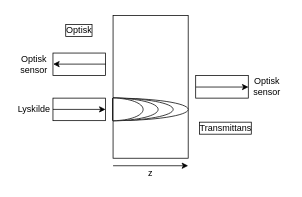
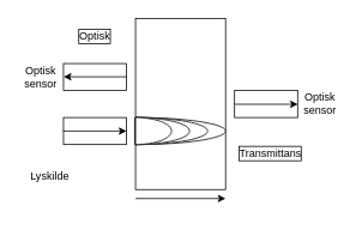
  <mxCell id="0" />
  <mxCell id="1" parent="0" />
  <mxCell id="2" value="" style="rounded=0;whiteSpace=wrap;html=1;" vertex="1" parent="1"><mxGeometry x="150" y="20" width="100" height="190" as="geometry" /></mxCell>
  <mxCell id="3" value="" style="rounded=0;whiteSpace=wrap;html=1;" vertex="1" parent="1"><mxGeometry x="70" y="130" width="70" height="30" as="geometry" /></mxCell>
  <mxCell id="4" value="" style="rounded=0;whiteSpace=wrap;html=1;" vertex="1" parent="1"><mxGeometry x="70" y="70" width="70" height="30" as="geometry" /></mxCell>
  <mxCell id="5" value="" style="rounded=0;whiteSpace=wrap;html=1;" vertex="1" parent="1"><mxGeometry x="260" y="100" width="70" height="30" as="geometry" /></mxCell>
  <mxCell id="6" value="" style="endArrow=classic;html=1;entryX=1;entryY=0.5;entryDx=0;entryDy=0;exitX=0;exitY=0.5;exitDx=0;exitDy=0;" edge="1" parent="1" source="3" target="3"><mxGeometry width="50" height="50" relative="1" as="geometry"><mxPoint x="70" y="280" as="sourcePoint" /><mxPoint x="100" y="240" as="targetPoint" /></mxGeometry></mxCell>
  <mxCell id="7" value="" style="endArrow=classic;html=1;entryX=1;entryY=0.5;entryDx=0;entryDy=0;exitX=0;exitY=0.5;exitDx=0;exitDy=0;" edge="1" parent="1"><mxGeometry width="50" height="50" relative="1" as="geometry"><mxPoint x="140.238" y="84.738" as="sourcePoint" /><mxPoint x="70.238" y="84.738" as="targetPoint" /></mxGeometry></mxCell>
  <mxCell id="8" value="" style="endArrow=classic;html=1;entryX=1;entryY=0.5;entryDx=0;entryDy=0;exitX=0;exitY=0.5;exitDx=0;exitDy=0;" edge="1" parent="1"><mxGeometry width="50" height="50" relative="1" as="geometry"><mxPoint x="260.238" y="115.238" as="sourcePoint" /><mxPoint x="330.238" y="115.238" as="targetPoint" /></mxGeometry></mxCell>
  <mxCell id="9" value="Optisk" style="text;html=1;strokeColor=none;fillColor=none;align=center;verticalAlign=middle;whiteSpace=wrap;rounded=0;labelBackgroundColor=none;labelBorderColor=#000000;" vertex="1" parent="1"><mxGeometry x="70" y="30" width="70" height="20" as="geometry" /></mxCell>
  <mxCell id="10" value="Transmittans" style="text;html=1;strokeColor=none;fillColor=none;align=center;verticalAlign=middle;whiteSpace=wrap;rounded=0;labelBorderColor=#000000;" vertex="1" parent="1"><mxGeometry x="260" y="160" width="80" height="20" as="geometry" /></mxCell>
  <mxCell id="11" value="Optisk sensor" style="text;html=1;strokeColor=none;fillColor=none;align=center;verticalAlign=middle;whiteSpace=wrap;rounded=0;" vertex="1" parent="1"><mxGeometry x="20" y="70" width="50" height="30" as="geometry" /></mxCell>
  <mxCell id="12" value="Optisk sensor" style="text;html=1;strokeColor=none;fillColor=none;align=center;verticalAlign=middle;whiteSpace=wrap;rounded=0;" vertex="1" parent="1"><mxGeometry x="330" y="100" width="50" height="30" as="geometry" /></mxCell>
- <mxCell id="13" value="Lyskilde" style="text;html=1;strokeColor=none;fillColor=none;align=center;verticalAlign=middle;whiteSpace=wrap;rounded=0;" vertex="1" parent="1"><mxGeometry x="20" y="130" width="50" height="30" as="geometry" /></mxCell>
+ <mxCell id="13" value="Lyskilde" style="text;html=1;strokeColor=none;fillColor=none;align=center;verticalAlign=middle;whiteSpace=wrap;rounded=0;" vertex="1" parent="1"><mxGeometry x="30" y="180" width="50" height="30" as="geometry" /></mxCell>
  <mxCell id="14" value="" style="endArrow=classic;html=1;" edge="1" parent="1"><mxGeometry width="50" height="50" relative="1" as="geometry"><mxPoint x="150" y="220" as="sourcePoint" /><mxPoint x="250" y="220" as="targetPoint" /></mxGeometry></mxCell>
- <mxCell id="15" value="z" style="text;html=1;strokeColor=none;fillColor=none;align=center;verticalAlign=middle;whiteSpace=wrap;rounded=0;labelBackgroundColor=none;" vertex="1" parent="1"><mxGeometry x="180" y="220" width="40" height="20" as="geometry" /></mxCell>
  <mxCell id="16" value="" style="verticalLabelPosition=bottom;verticalAlign=top;html=1;shape=mxgraph.basic.half_circle;rounded=0;labelBackgroundColor=none;direction=north;" vertex="1" parent="1"><mxGeometry x="150" y="130" width="100" height="30" as="geometry" /></mxCell>
  <mxCell id="17" value="" style="verticalLabelPosition=bottom;verticalAlign=top;html=1;shape=mxgraph.basic.half_circle;rounded=0;labelBackgroundColor=none;direction=north;" vertex="1" parent="1"><mxGeometry x="150" y="130" width="80" height="30" as="geometry" /></mxCell>
  <mxCell id="18" value="" style="verticalLabelPosition=bottom;verticalAlign=top;html=1;shape=mxgraph.basic.half_circle;rounded=0;labelBackgroundColor=none;direction=north;" vertex="1" parent="1"><mxGeometry x="150" y="130" width="60" height="30" as="geometry" /></mxCell>
  <mxCell id="19" value="" style="verticalLabelPosition=bottom;verticalAlign=top;html=1;shape=mxgraph.basic.half_circle;rounded=0;labelBackgroundColor=none;direction=north;" vertex="1" parent="1"><mxGeometry x="150" y="130" width="40" height="30" as="geometry" /></mxCell>
